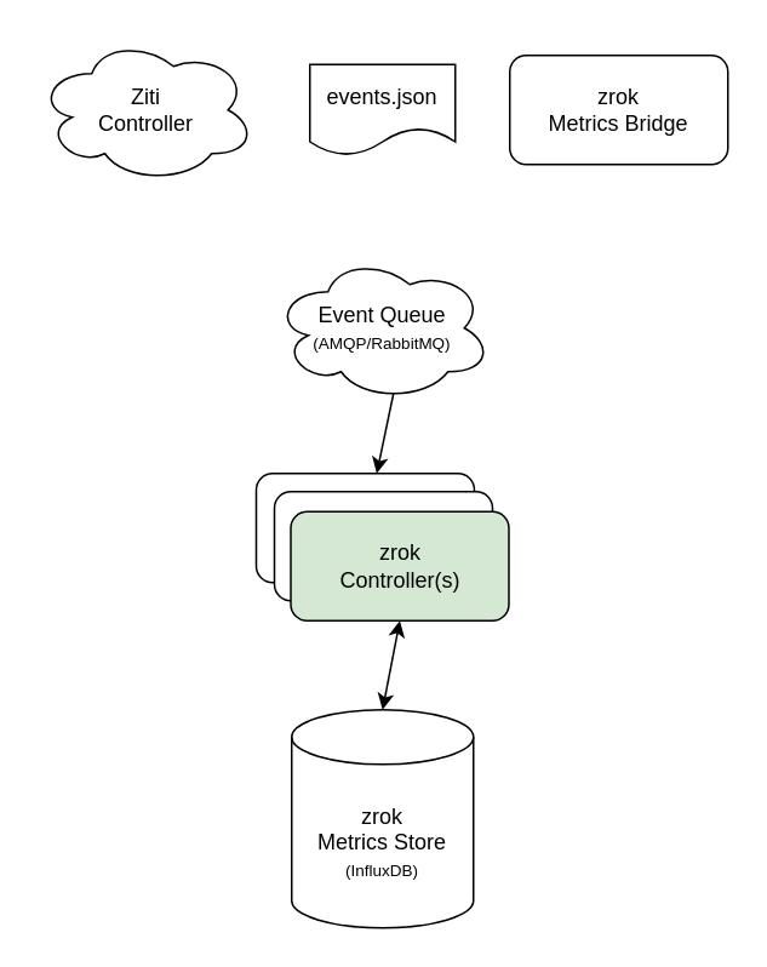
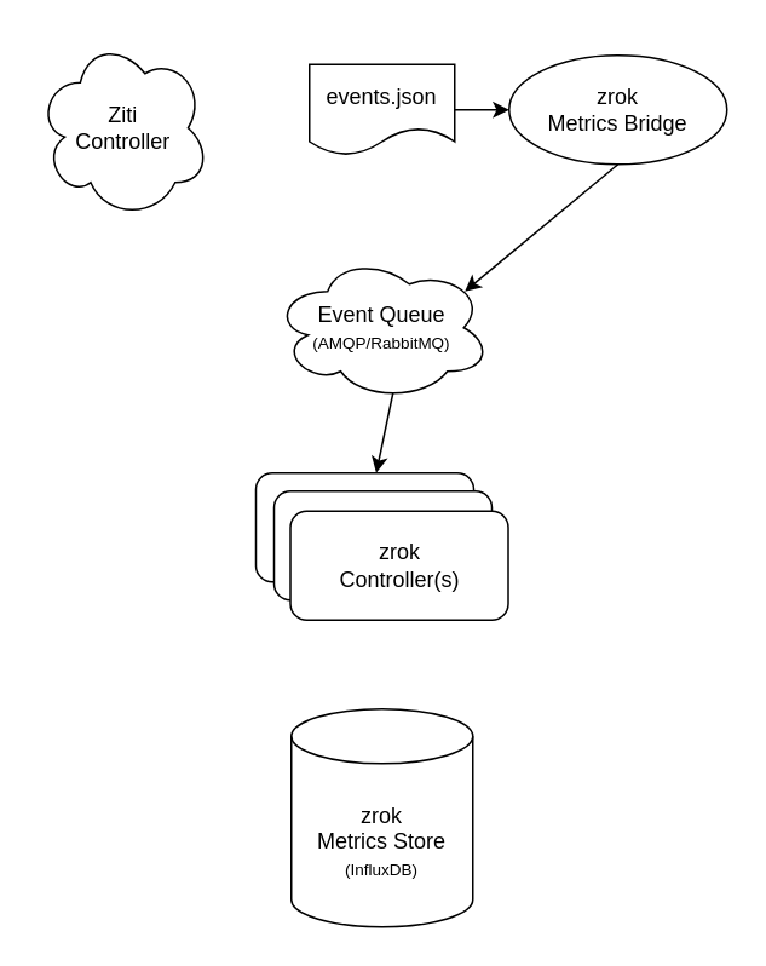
  <mxCell id="0" />
  <mxCell id="1" parent="0" />
- <mxCell id="2" value="Ziti&lt;br&gt;Controller" style="ellipse;shape=cloud;whiteSpace=wrap;html=1;" vertex="1" parent="1"><mxGeometry x="20" y="20" width="120" height="80" as="geometry" /></mxCell>
+ <mxCell id="2" value="Ziti&lt;br&gt;Controller" style="ellipse;shape=cloud;whiteSpace=wrap;html=1;" vertex="1" parent="1"><mxGeometry x="20" y="20" width="95" height="100" as="geometry" /></mxCell>
  <mxCell id="3" value="events.json" style="shape=document;whiteSpace=wrap;html=1;boundedLbl=1;" vertex="1" parent="1"><mxGeometry x="170" y="35" width="80" height="50" as="geometry" /></mxCell>
- <mxCell id="4" value="zrok&lt;br&gt;Metrics Bridge" style="rounded=1;whiteSpace=wrap;html=1;" vertex="1" parent="1"><mxGeometry x="280" y="30" width="120" height="60" as="geometry" /></mxCell>
+ <mxCell id="4" value="zrok&lt;br&gt;Metrics Bridge" style="ellipse;whiteSpace=wrap;html=1;" vertex="1" parent="1"><mxGeometry x="280" y="30" width="120" height="60" as="geometry" /></mxCell>
+ <mxCell id="5" value="" style="endArrow=classic;html=1;rounded=0;exitX=1;exitY=0.5;exitDx=0;exitDy=0;entryX=0;entryY=0.5;entryDx=0;entryDy=0;" edge="1" parent="1" source="3" target="4"><mxGeometry width="50" height="50" relative="1" as="geometry"><mxPoint x="210" y="220" as="sourcePoint" /><mxPoint x="260" y="170" as="targetPoint" /></mxGeometry></mxCell>
  <mxCell id="6" value="Event Queue&lt;br&gt;&lt;font style=&quot;font-size: 9px;&quot;&gt;(AMQP/RabbitMQ)&lt;/font&gt;" style="ellipse;shape=cloud;whiteSpace=wrap;html=1;" vertex="1" parent="1"><mxGeometry x="150" y="140" width="120" height="80" as="geometry" /></mxCell>
  <mxCell id="7" value="" style="group" vertex="1" connectable="0" parent="1"><mxGeometry x="140.5" y="260" width="139" height="81" as="geometry" /></mxCell>
  <mxCell id="8" value="" style="rounded=1;whiteSpace=wrap;html=1;" vertex="1" parent="7"><mxGeometry width="120" height="60" as="geometry" /></mxCell>
  <mxCell id="9" value="" style="rounded=1;whiteSpace=wrap;html=1;" vertex="1" parent="7"><mxGeometry x="10" y="10" width="120" height="60" as="geometry" /></mxCell>
- <mxCell id="10" value="zrok&lt;br&gt;Controller(s)" style="rounded=1;whiteSpace=wrap;html=1;fillColor=#d5e8d4;" vertex="1" parent="7"><mxGeometry x="19" y="21" width="120" height="60" as="geometry" /></mxCell>
+ <mxCell id="10" value="zrok&lt;br&gt;Controller(s)" style="rounded=1;whiteSpace=wrap;html=1;" vertex="1" parent="7"><mxGeometry x="19" y="21" width="120" height="60" as="geometry" /></mxCell>
+ <mxCell id="11" value="" style="endArrow=classic;html=1;rounded=0;exitX=0.5;exitY=1;exitDx=0;exitDy=0;entryX=0.88;entryY=0.25;entryDx=0;entryDy=0;entryPerimeter=0;" edge="1" parent="1" source="4" target="6"><mxGeometry width="50" height="50" relative="1" as="geometry"><mxPoint x="340" y="130" as="sourcePoint" /><mxPoint x="380" y="170" as="targetPoint" /></mxGeometry></mxCell>
  <mxCell id="12" value="" style="endArrow=classic;html=1;rounded=0;exitX=0.55;exitY=0.95;exitDx=0;exitDy=0;exitPerimeter=0;" edge="1" parent="1" source="6" target="8"><mxGeometry width="50" height="50" relative="1" as="geometry"><mxPoint x="380" y="320" as="sourcePoint" /><mxPoint x="430" y="270" as="targetPoint" /></mxGeometry></mxCell>
  <mxCell id="13" value="zrok&lt;br&gt;Metrics Store&lt;br&gt;&lt;font style=&quot;font-size: 9px;&quot;&gt;(InfluxDB)&lt;/font&gt;" style="shape=cylinder3;whiteSpace=wrap;html=1;boundedLbl=1;backgroundOutline=1;size=15;" vertex="1" parent="1"><mxGeometry x="160" y="390" width="100" height="120" as="geometry" /></mxCell>
- <mxCell id="14" value="" style="endArrow=classic;startArrow=classic;html=1;rounded=0;entryX=0.5;entryY=1;entryDx=0;entryDy=0;exitX=0.5;exitY=0;exitDx=0;exitDy=0;exitPerimeter=0;" edge="1" parent="1" source="13" target="10"><mxGeometry width="50" height="50" relative="1" as="geometry"><mxPoint x="360" y="400" as="sourcePoint" /><mxPoint x="410" y="350" as="targetPoint" /></mxGeometry></mxCell>
